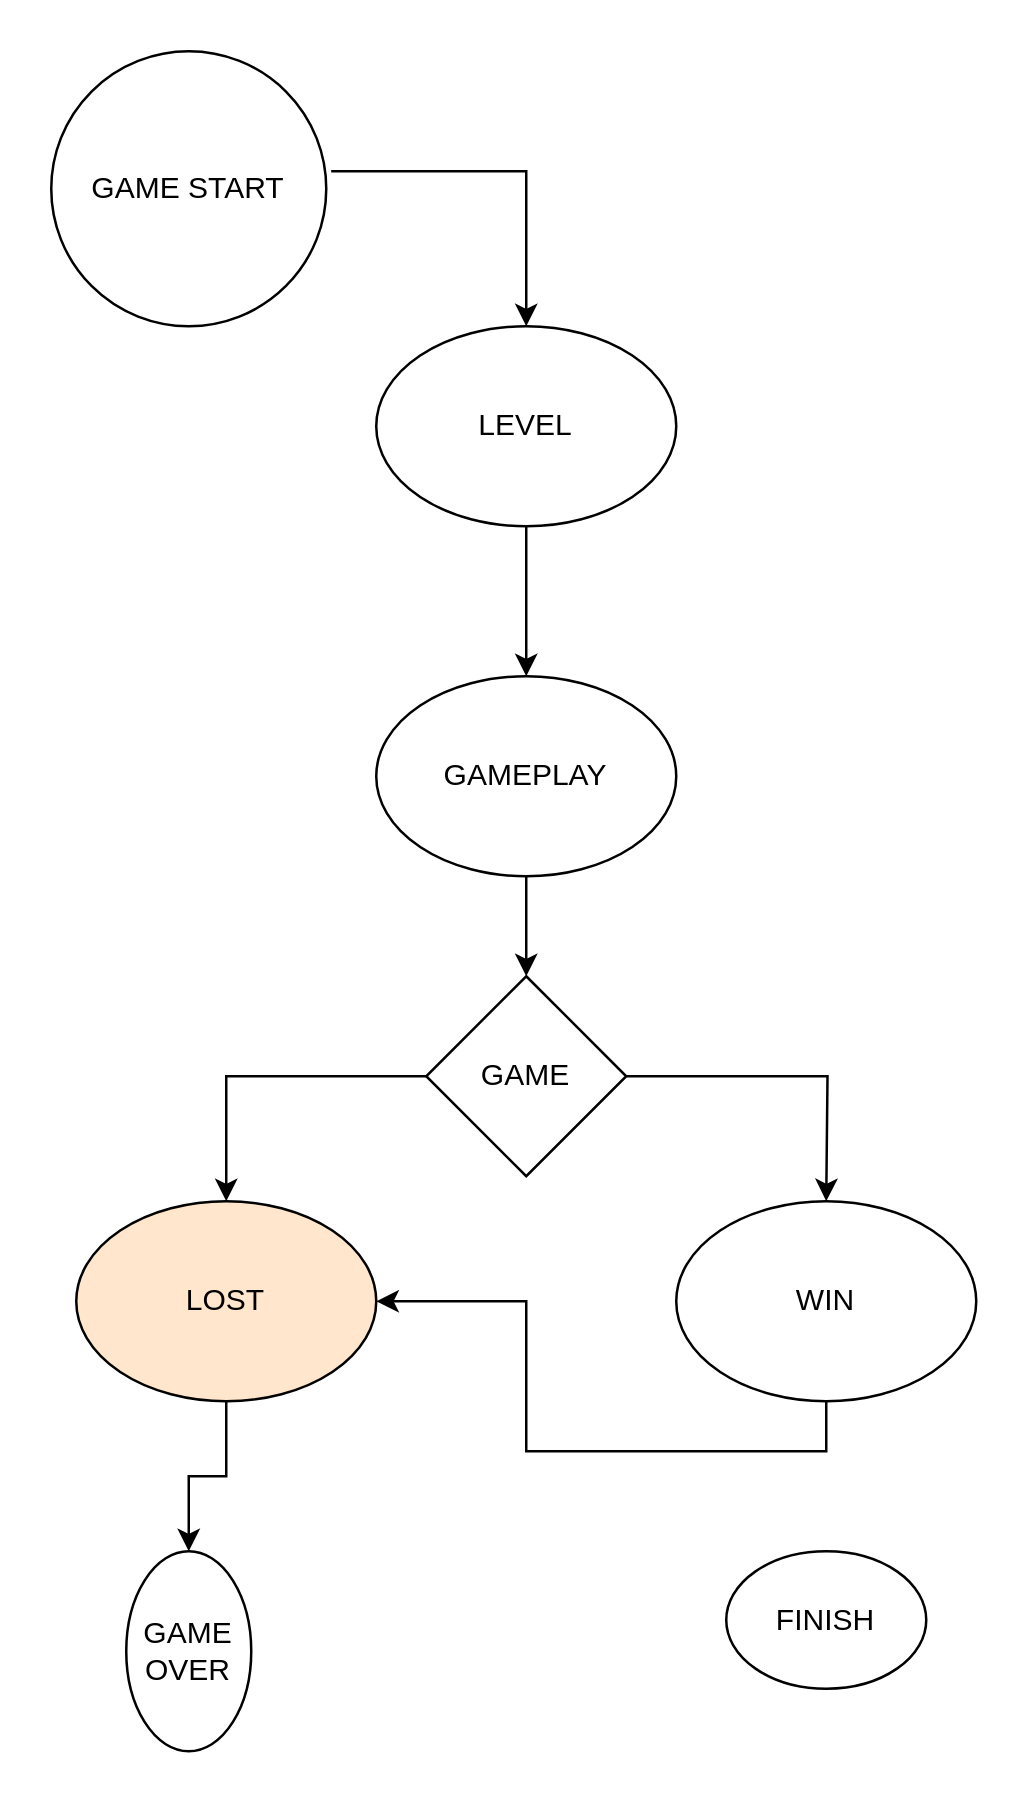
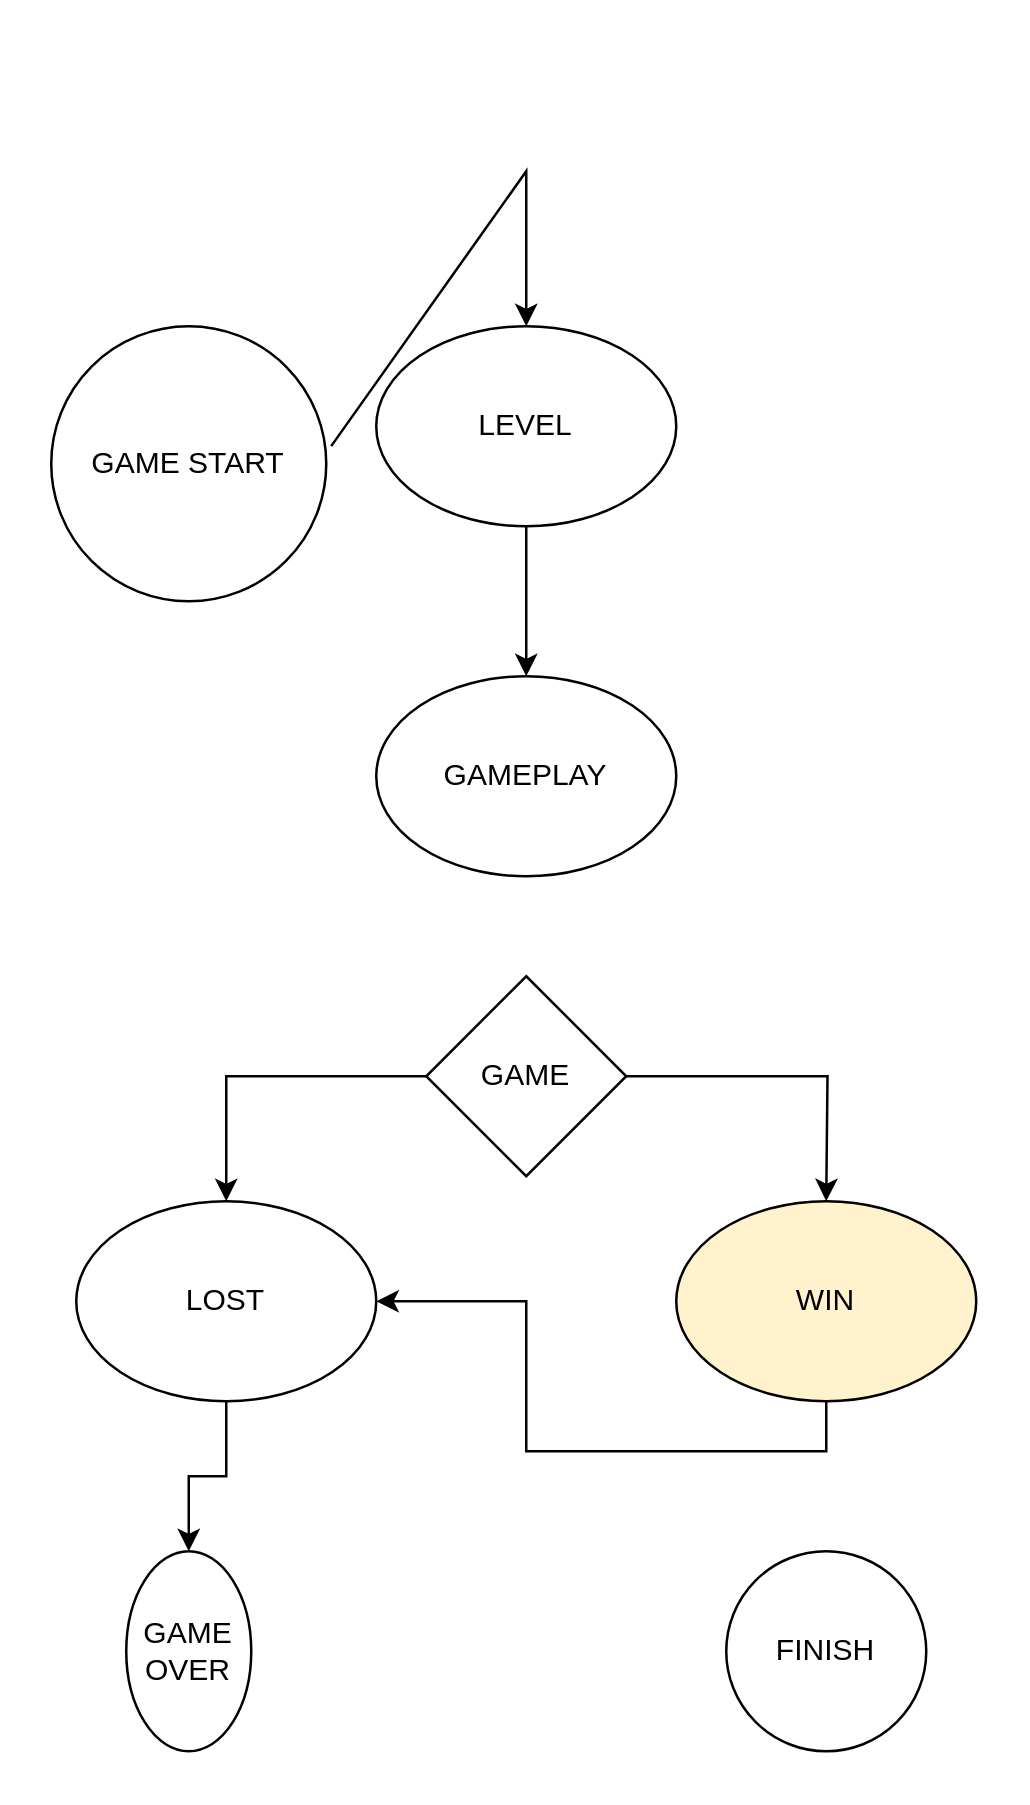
  <mxCell id="0" />
  <mxCell id="1" parent="0" />
- <mxCell id="2" value="GAME START" style="ellipse;whiteSpace=wrap;html=1;aspect=fixed;" vertex="1" parent="1"><mxGeometry x="20" y="20" width="110" height="110" as="geometry" /></mxCell>
+ <mxCell id="2" value="GAME START" style="ellipse;whiteSpace=wrap;html=1;aspect=fixed;" vertex="1" parent="1"><mxGeometry x="20" y="130" width="110" height="110" as="geometry" /></mxCell>
  <mxCell id="3" value="" style="endArrow=classic;html=1;rounded=0;exitX=1.018;exitY=0.436;exitDx=0;exitDy=0;exitPerimeter=0;" edge="1" parent="1" source="2"><mxGeometry width="50" height="50" relative="1" as="geometry"><mxPoint x="290" y="300" as="sourcePoint" /><mxPoint x="210" y="130" as="targetPoint" /><Array as="points"><mxPoint x="210" y="68" /></Array></mxGeometry></mxCell>
  <mxCell id="4" value="LEVEL" style="ellipse;whiteSpace=wrap;html=1;" vertex="1" parent="1"><mxGeometry x="150" y="130" width="120" height="80" as="geometry" /></mxCell>
  <mxCell id="5" value="" style="endArrow=classic;html=1;rounded=0;exitX=0.5;exitY=1;exitDx=0;exitDy=0;" edge="1" parent="1" source="4"><mxGeometry width="50" height="50" relative="1" as="geometry"><mxPoint x="290" y="300" as="sourcePoint" /><mxPoint x="210" y="270" as="targetPoint" /><Array as="points"><mxPoint x="210" y="250" /></Array></mxGeometry></mxCell>
- <mxCell id="6" style="edgeStyle=orthogonalEdgeStyle;rounded=0;orthogonalLoop=1;jettySize=auto;html=1;exitX=0.5;exitY=1;exitDx=0;exitDy=0;entryX=0.5;entryY=0;entryDx=0;entryDy=0;" edge="1" parent="1" source="7" target="10"><mxGeometry relative="1" as="geometry" /></mxCell>
  <mxCell id="7" value="GAMEPLAY" style="ellipse;whiteSpace=wrap;html=1;" vertex="1" parent="1"><mxGeometry x="150" y="270" width="120" height="80" as="geometry" /></mxCell>
  <mxCell id="8" style="edgeStyle=orthogonalEdgeStyle;rounded=0;orthogonalLoop=1;jettySize=auto;html=1;exitX=0;exitY=0.5;exitDx=0;exitDy=0;" edge="1" parent="1" source="10"><mxGeometry relative="1" as="geometry"><mxPoint x="90" y="480" as="targetPoint" /><Array as="points"><mxPoint x="90" y="430" /></Array></mxGeometry></mxCell>
  <mxCell id="9" style="edgeStyle=orthogonalEdgeStyle;rounded=0;orthogonalLoop=1;jettySize=auto;html=1;exitX=1;exitY=0.5;exitDx=0;exitDy=0;" edge="1" parent="1" source="10"><mxGeometry relative="1" as="geometry"><mxPoint x="330" y="480" as="targetPoint" /></mxGeometry></mxCell>
  <mxCell id="10" value="GAME" style="rhombus;whiteSpace=wrap;html=1;" vertex="1" parent="1"><mxGeometry x="170" y="390" width="80" height="80" as="geometry" /></mxCell>
  <mxCell id="11" value="" style="edgeStyle=orthogonalEdgeStyle;rounded=0;orthogonalLoop=1;jettySize=auto;html=1;" edge="1" parent="1" source="12" target="16"><mxGeometry relative="1" as="geometry" /></mxCell>
- <mxCell id="12" value="LOST" style="ellipse;whiteSpace=wrap;html=1;fillColor=#ffe6cc;" vertex="1" parent="1"><mxGeometry x="30" y="480" width="120" height="80" as="geometry" /></mxCell>
+ <mxCell id="12" value="LOST" style="ellipse;whiteSpace=wrap;html=1;" vertex="1" parent="1"><mxGeometry x="30" y="480" width="120" height="80" as="geometry" /></mxCell>
  <mxCell id="13" style="edgeStyle=orthogonalEdgeStyle;rounded=0;orthogonalLoop=1;jettySize=auto;html=1;exitX=0.5;exitY=1;exitDx=0;exitDy=0;" edge="1" parent="1" source="14" target="12"><mxGeometry relative="1" as="geometry" /></mxCell>
- <mxCell id="14" value="WIN" style="ellipse;whiteSpace=wrap;html=1;" vertex="1" parent="1"><mxGeometry x="270" y="480" width="120" height="80" as="geometry" /></mxCell>
- <mxCell id="15" value="FINISH" style="ellipse;whiteSpace=wrap;html=1;aspect=fixed;" vertex="1" parent="1"><mxGeometry x="290" y="620" width="80" height="55" as="geometry" /></mxCell>
+ <mxCell id="14" value="WIN" style="ellipse;whiteSpace=wrap;html=1;fillColor=#fff2cc;" vertex="1" parent="1"><mxGeometry x="270" y="480" width="120" height="80" as="geometry" /></mxCell>
+ <mxCell id="15" value="FINISH" style="ellipse;whiteSpace=wrap;html=1;aspect=fixed;" vertex="1" parent="1"><mxGeometry x="290" y="620" width="80" height="80" as="geometry" /></mxCell>
  <mxCell id="16" value="GAME OVER" style="ellipse;whiteSpace=wrap;html=1;" vertex="1" parent="1"><mxGeometry x="50" y="620" width="50" height="80" as="geometry" /></mxCell>
